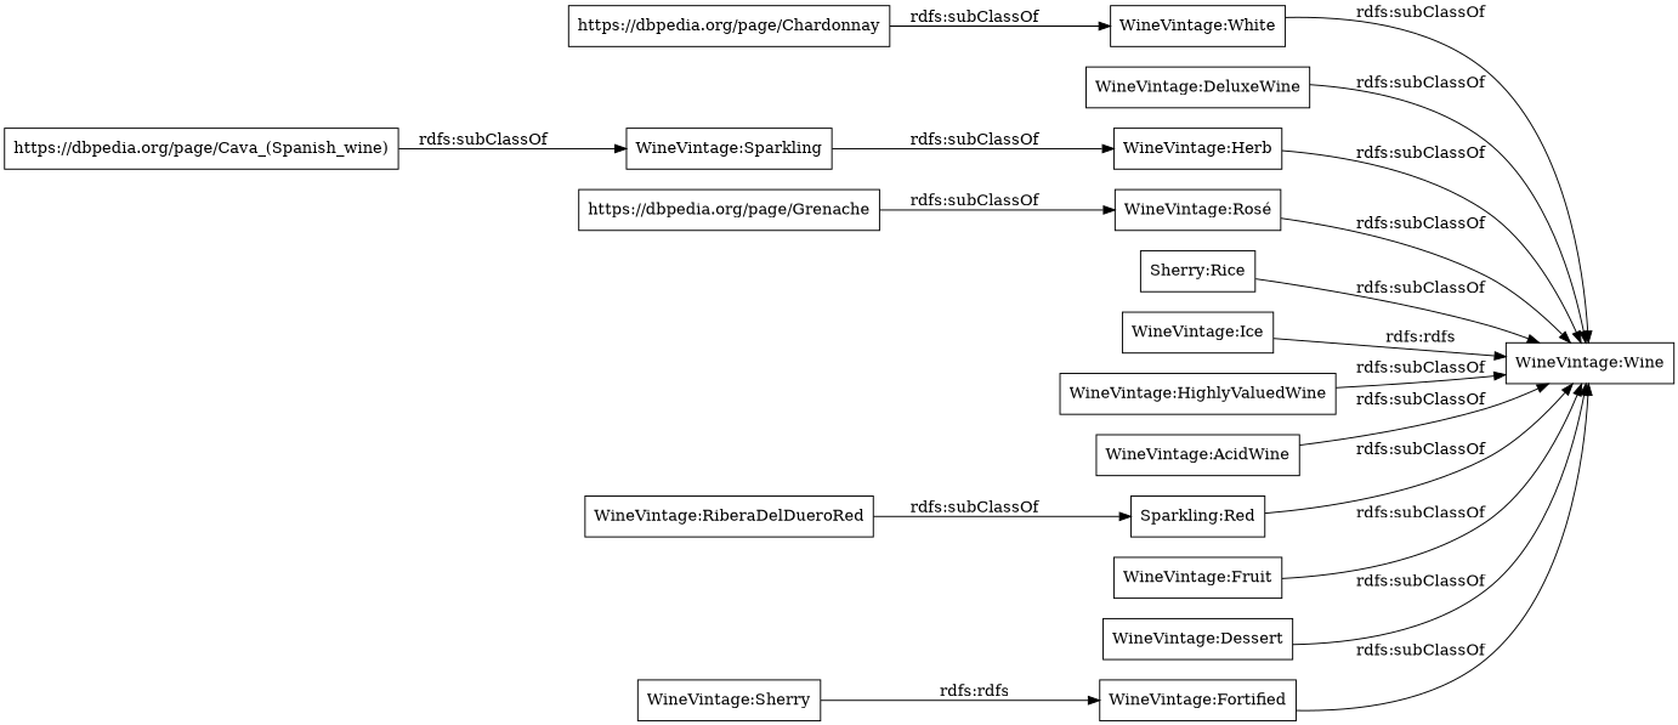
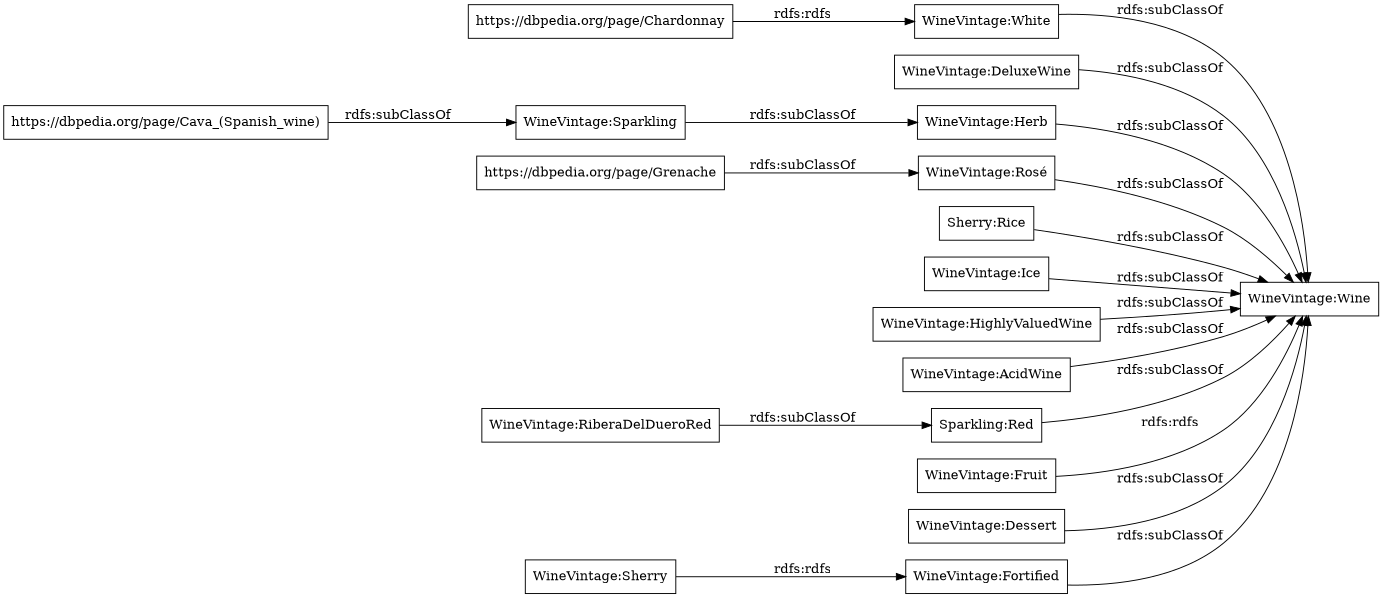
  digraph {
    rankdir=LR
    node [color=black shape=rectangle]
    "WineVintage:Fortified"
    "WineVintage:Wine"
    "WineVintage:White"
    "WineVintage:DeluxeWine"
    "WineVintage:Sparkling"
    "WineVintage:Herb"
    "https://dbpedia.org/page/Grenache"
    "WineVintage:Rosé"
    n9 [label="Sherry:Rice"]
    "https://dbpedia.org/page/Cava_(Spanish_wine)"
    "WineVintage:Ice"
    "https://dbpedia.org/page/Chardonnay"
    "WineVintage:HighlyValuedWine"
    "WineVintage:AcidWine"
    n15 [label="Sparkling:Red"]
    "WineVintage:RiberaDelDueroRed"
    "WineVintage:Sherry"
    "WineVintage:Fruit"
    "WineVintage:Dessert"
    "WineVintage:Fortified" -> "WineVintage:Wine" [label="rdfs:subClassOf"]
    "WineVintage:White" -> "WineVintage:Wine" [label="rdfs:subClassOf"]
    "WineVintage:DeluxeWine" -> "WineVintage:Wine" [label="rdfs:subClassOf"]
    "WineVintage:Sparkling" -> "WineVintage:Herb" [label="rdfs:subClassOf"]
    "WineVintage:Herb" -> "WineVintage:Wine" [label="rdfs:subClassOf"]
    "https://dbpedia.org/page/Grenache" -> "WineVintage:Rosé" [label="rdfs:subClassOf"]
    "WineVintage:Rosé" -> "WineVintage:Wine" [label="rdfs:subClassOf"]
    n9 -> "WineVintage:Wine" [label="rdfs:subClassOf"]
    "https://dbpedia.org/page/Cava_(Spanish_wine)" -> "WineVintage:Sparkling" [label="rdfs:subClassOf"]
-   "WineVintage:Ice" -> "WineVintage:Wine" [label="rdfs:rdfs"]
-   "https://dbpedia.org/page/Chardonnay" -> "WineVintage:White" [label="rdfs:subClassOf"]
+   "WineVintage:Ice" -> "WineVintage:Wine" [label="rdfs:subClassOf"]
+   "https://dbpedia.org/page/Chardonnay" -> "WineVintage:White" [label="rdfs:rdfs"]
    "WineVintage:HighlyValuedWine" -> "WineVintage:Wine" [label="rdfs:subClassOf"]
    "WineVintage:AcidWine" -> "WineVintage:Wine" [label="rdfs:subClassOf"]
    n15 -> "WineVintage:Wine" [label="rdfs:subClassOf"]
    "WineVintage:RiberaDelDueroRed" -> n15 [label="rdfs:subClassOf"]
    "WineVintage:Sherry" -> "WineVintage:Fortified" [label="rdfs:rdfs"]
-   "WineVintage:Fruit" -> "WineVintage:Wine" [label="rdfs:subClassOf"]
+   "WineVintage:Fruit" -> "WineVintage:Wine" [label="rdfs:rdfs"]
    "WineVintage:Dessert" -> "WineVintage:Wine" [label="rdfs:subClassOf"]
  }
